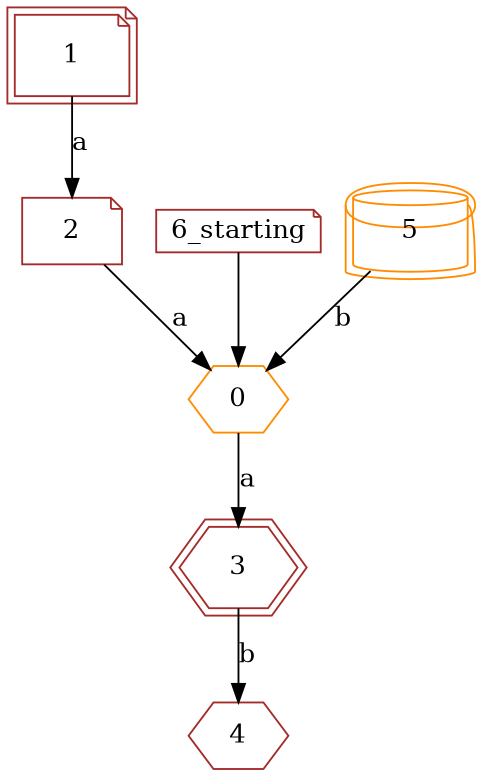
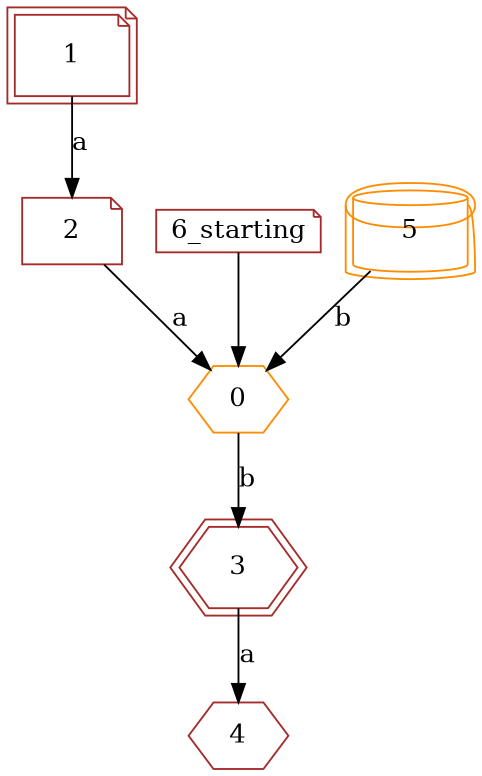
  digraph {
    node [color=brown is_final=False is_start=False peripheries=1 shape=hexagon]
    n1 [color=darkorange is_start=True label=0]
    n2 [is_final=True label=3 peripheries=2]
    n3 [is_final=True label=1 peripheries=2 shape=note]
    n4 [label=2 shape=note]
    n5 [label=4]
    n6 [height=0.0 label="6_starting" shape=note width=0.0 is_final="" is_start="" peripheries=""]
    n7 [color=darkorange is_final=True label=5 peripheries=2 shape=cylinder]
-   n1 -> n2 [label=a]
-   n2 -> n5 [label=b]
+   n1 -> n2 [label=b]
+   n2 -> n5 [label=a]
    n3 -> n4 [label=a]
    n4 -> n1 [label=a]
    n6 -> n1
    n7 -> n1 [label=b]
  }
